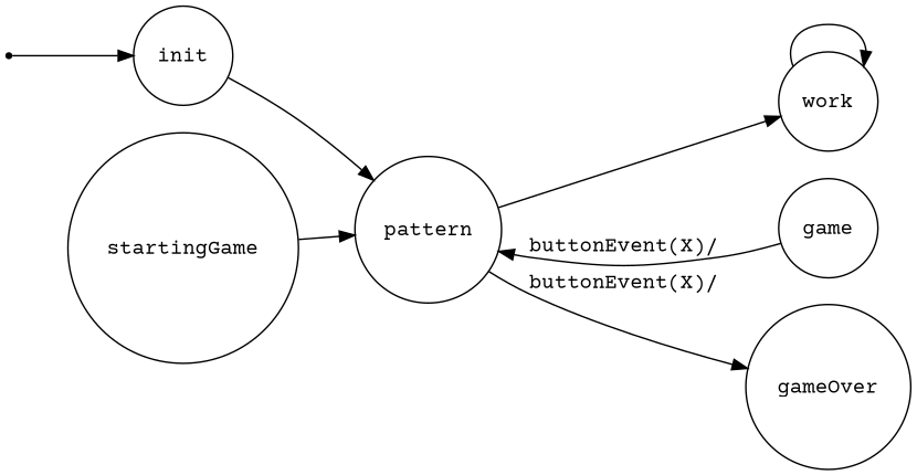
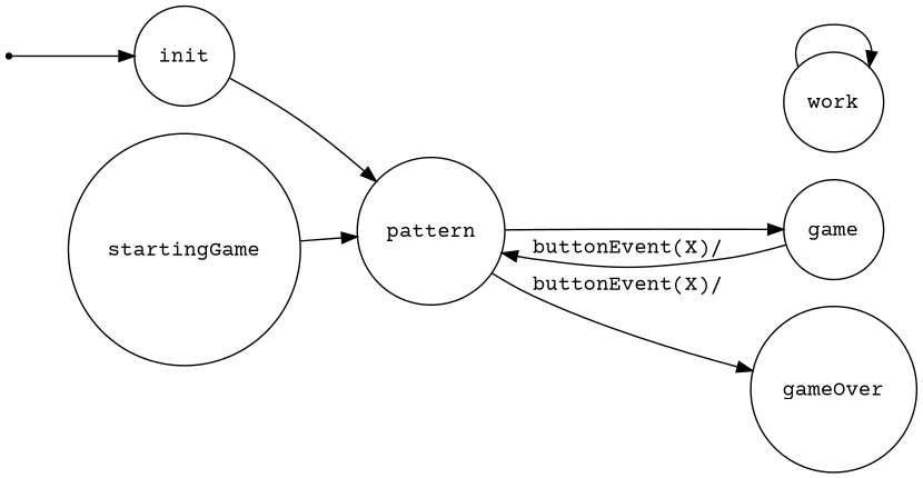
  digraph {
    fontname="Courier Prime"
    rankdir=LR
    node [fontname="Courier Prime" shape=circle]
    edge [fontname="Courier Prime"]
    iniziale [shape=point]
    init
    pattern
    work
    startingGame
    game
    gameOver
    iniziale -> init
    init -> pattern
-   pattern -> work
+   pattern -> game
    pattern -> gameOver [label="buttonEvent(X)/"]
    work -> work
    startingGame -> pattern
    game -> pattern [label="buttonEvent(X)/"]
  }
